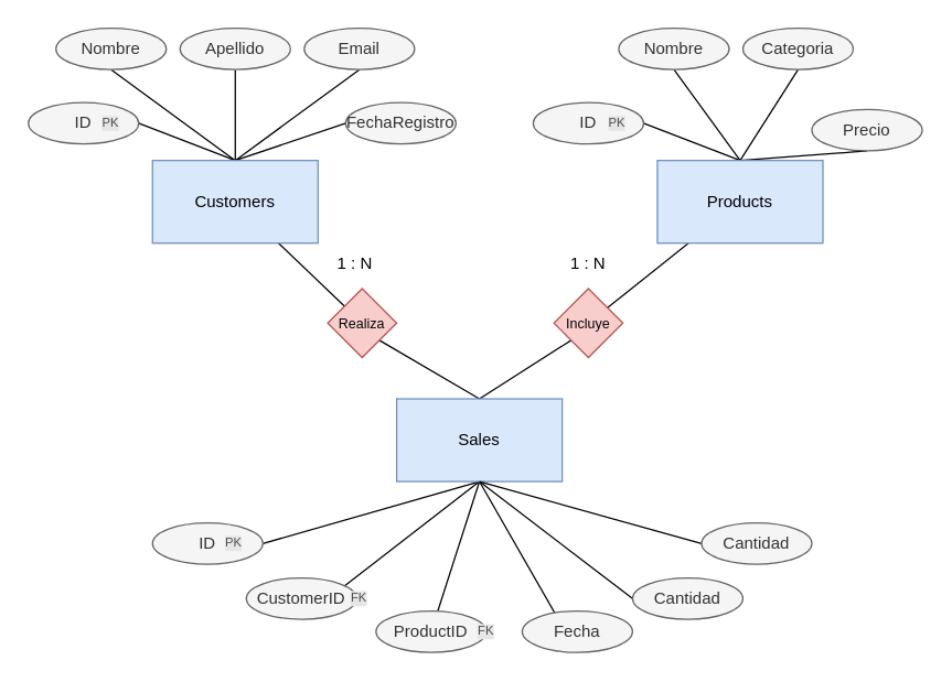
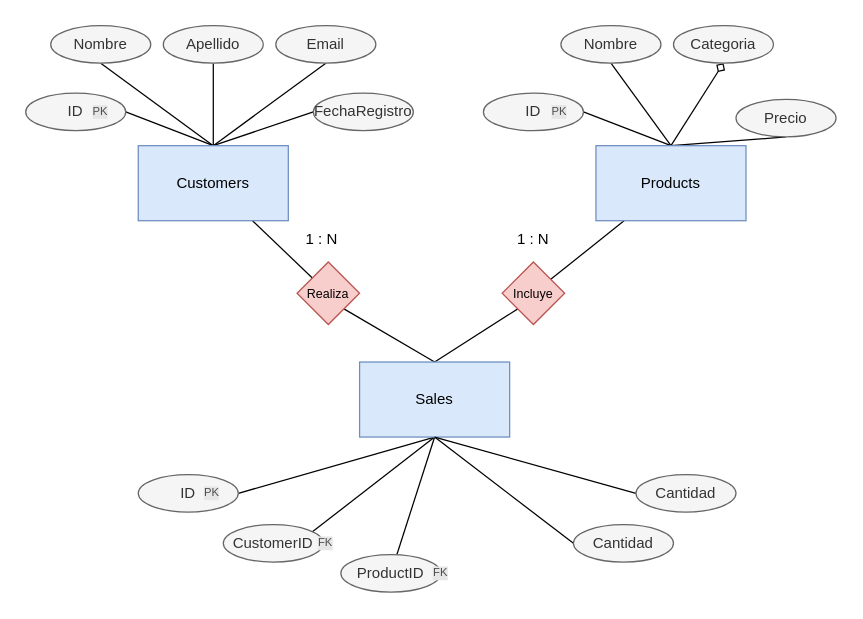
  <mxCell id="0" />
  <mxCell id="1" parent="0" />
  <mxCell id="2" style="rounded=0;orthogonalLoop=1;jettySize=auto;html=1;exitX=0.5;exitY=0;exitDx=0;exitDy=0;entryX=0.5;entryY=1;entryDx=0;entryDy=0;endArrow=none;endFill=0;" parent="1" source="8" target="9" edge="1"><mxGeometry relative="1" as="geometry" /></mxCell>
  <mxCell id="3" style="rounded=0;orthogonalLoop=1;jettySize=auto;html=1;exitX=0.5;exitY=0;exitDx=0;exitDy=0;entryX=0.5;entryY=1;entryDx=0;entryDy=0;endArrow=none;endFill=0;" parent="1" source="8" target="10" edge="1"><mxGeometry relative="1" as="geometry" /></mxCell>
  <mxCell id="4" style="rounded=0;orthogonalLoop=1;jettySize=auto;html=1;exitX=0.5;exitY=0;exitDx=0;exitDy=0;entryX=0.5;entryY=1;entryDx=0;entryDy=0;endArrow=none;endFill=0;" parent="1" source="8" target="11" edge="1"><mxGeometry relative="1" as="geometry" /></mxCell>
  <mxCell id="5" style="rounded=0;orthogonalLoop=1;jettySize=auto;html=1;exitX=0.5;exitY=0;exitDx=0;exitDy=0;entryX=0;entryY=0.5;entryDx=0;entryDy=0;endArrow=none;endFill=0;" parent="1" source="8" target="13" edge="1"><mxGeometry relative="1" as="geometry" /></mxCell>
  <mxCell id="6" style="rounded=0;orthogonalLoop=1;jettySize=auto;html=1;exitX=0.5;exitY=0;exitDx=0;exitDy=0;entryX=1;entryY=0.5;entryDx=0;entryDy=0;endArrow=none;endFill=0;" parent="1" source="8" target="12" edge="1"><mxGeometry relative="1" as="geometry" /></mxCell>
  <mxCell id="7" value="" style="rounded=0;orthogonalLoop=1;jettySize=auto;html=1;endArrow=none;endFill=0;" parent="1" source="8" target="15" edge="1"><mxGeometry relative="1" as="geometry" /></mxCell>
  <mxCell id="8" value="Customers" style="rounded=0;whiteSpace=wrap;html=1;fillColor=#dae8fc;strokeColor=#6c8ebf;" parent="1" vertex="1"><mxGeometry x="110" y="116" width="120" height="60" as="geometry" /></mxCell>
  <mxCell id="9" value="Nombre" style="ellipse;whiteSpace=wrap;html=1;fillColor=#f5f5f5;fontColor=#333333;strokeColor=#666666;" parent="1" vertex="1"><mxGeometry x="40" y="20" width="80" height="30" as="geometry" /></mxCell>
  <mxCell id="10" value="Apellido" style="ellipse;whiteSpace=wrap;html=1;fillColor=#f5f5f5;fontColor=#333333;strokeColor=#666666;" parent="1" vertex="1"><mxGeometry x="130" y="20" width="80" height="30" as="geometry" /></mxCell>
  <mxCell id="11" value="Email" style="ellipse;whiteSpace=wrap;html=1;fillColor=#f5f5f5;fontColor=#333333;strokeColor=#666666;" parent="1" vertex="1"><mxGeometry x="220" y="20" width="80" height="30" as="geometry" /></mxCell>
  <mxCell id="12" value="ID" style="ellipse;whiteSpace=wrap;html=1;fillColor=#f5f5f5;fontColor=#333333;strokeColor=#666666;" parent="1" vertex="1"><mxGeometry x="20" y="74" width="80" height="30" as="geometry" /></mxCell>
  <mxCell id="13" value="FechaRegistro" style="ellipse;whiteSpace=wrap;html=1;fillColor=#f5f5f5;fontColor=#333333;strokeColor=#666666;" parent="1" vertex="1"><mxGeometry x="250" y="74" width="80" height="30" as="geometry" /></mxCell>
  <mxCell id="14" style="rounded=0;orthogonalLoop=1;jettySize=auto;html=1;exitX=1;exitY=1;exitDx=0;exitDy=0;entryX=0.5;entryY=0;entryDx=0;entryDy=0;endArrow=none;endFill=0;" parent="1" source="15" target="33" edge="1"><mxGeometry relative="1" as="geometry" /></mxCell>
  <mxCell id="15" value="Realiza" style="rhombus;whiteSpace=wrap;html=1;fillColor=#f8cecc;strokeColor=#b85450;fontSize=10;" parent="1" vertex="1"><mxGeometry x="237" y="209" width="50" height="50" as="geometry" /></mxCell>
  <mxCell id="16" style="rounded=0;orthogonalLoop=1;jettySize=auto;html=1;exitX=0.5;exitY=0;exitDx=0;exitDy=0;entryX=0.5;entryY=1;entryDx=0;entryDy=0;endArrow=none;endFill=0;" parent="1" source="21" target="22" edge="1"><mxGeometry relative="1" as="geometry" /></mxCell>
- <mxCell id="17" style="rounded=0;orthogonalLoop=1;jettySize=auto;html=1;exitX=0.5;exitY=0;exitDx=0;exitDy=0;entryX=0.5;entryY=1;entryDx=0;entryDy=0;endArrow=none;endFill=0;" parent="1" source="21" target="23" edge="1"><mxGeometry relative="1" as="geometry" /></mxCell>
+ <mxCell id="17" style="rounded=0;orthogonalLoop=1;jettySize=auto;html=1;exitX=0.5;exitY=0;exitDx=0;exitDy=0;entryX=0.5;entryY=1;entryDx=0;entryDy=0;endArrow=diamond;endFill=0;" parent="1" source="21" target="23" edge="1"><mxGeometry relative="1" as="geometry" /></mxCell>
  <mxCell id="18" style="rounded=0;orthogonalLoop=1;jettySize=auto;html=1;exitX=0.5;exitY=0;exitDx=0;exitDy=0;entryX=0.5;entryY=1;entryDx=0;entryDy=0;endArrow=none;endFill=0;" parent="1" source="21" target="24" edge="1"><mxGeometry relative="1" as="geometry" /></mxCell>
  <mxCell id="19" style="rounded=0;orthogonalLoop=1;jettySize=auto;html=1;exitX=0.5;exitY=0;exitDx=0;exitDy=0;entryX=1;entryY=0.5;entryDx=0;entryDy=0;endArrow=none;endFill=0;" parent="1" source="21" target="25" edge="1"><mxGeometry relative="1" as="geometry" /></mxCell>
  <mxCell id="20" value="" style="rounded=0;orthogonalLoop=1;jettySize=auto;html=1;endArrow=none;endFill=0;" parent="1" source="21" target="27" edge="1"><mxGeometry relative="1" as="geometry" /></mxCell>
  <mxCell id="21" value="Products" style="rounded=0;whiteSpace=wrap;html=1;fillColor=#dae8fc;strokeColor=#6c8ebf;" parent="1" vertex="1"><mxGeometry x="476" y="116" width="120" height="60" as="geometry" /></mxCell>
  <mxCell id="22" value="Nombre" style="ellipse;whiteSpace=wrap;html=1;fillColor=#f5f5f5;fontColor=#333333;strokeColor=#666666;" parent="1" vertex="1"><mxGeometry x="448" y="20" width="80" height="30" as="geometry" /></mxCell>
  <mxCell id="23" value="Categoria" style="ellipse;whiteSpace=wrap;html=1;fillColor=#f5f5f5;fontColor=#333333;strokeColor=#666666;" parent="1" vertex="1"><mxGeometry x="538" y="20" width="80" height="30" as="geometry" /></mxCell>
  <mxCell id="24" value="Precio" style="ellipse;whiteSpace=wrap;html=1;fillColor=#f5f5f5;fontColor=#333333;strokeColor=#666666;" parent="1" vertex="1"><mxGeometry x="588" y="79" width="80" height="30" as="geometry" /></mxCell>
  <mxCell id="25" value="ID" style="ellipse;whiteSpace=wrap;html=1;fillColor=#f5f5f5;fontColor=#333333;strokeColor=#666666;" parent="1" vertex="1"><mxGeometry x="386" y="74" width="80" height="30" as="geometry" /></mxCell>
  <mxCell id="26" style="rounded=0;orthogonalLoop=1;jettySize=auto;html=1;exitX=0;exitY=1;exitDx=0;exitDy=0;endArrow=none;endFill=0;entryX=0.5;entryY=0;entryDx=0;entryDy=0;" parent="1" source="27" target="33" edge="1"><mxGeometry relative="1" as="geometry" /></mxCell>
  <mxCell id="27" value="Incluye" style="rhombus;whiteSpace=wrap;html=1;fillColor=#f8cecc;strokeColor=#b85450;fontSize=10;" parent="1" vertex="1"><mxGeometry x="401" y="209" width="50" height="50" as="geometry" /></mxCell>
  <mxCell id="28" style="rounded=0;orthogonalLoop=1;jettySize=auto;html=1;exitX=0.5;exitY=1;exitDx=0;exitDy=0;entryX=0.5;entryY=1;entryDx=0;entryDy=0;endArrow=none;endFill=0;" parent="1" source="33" target="34" edge="1"><mxGeometry relative="1" as="geometry"><mxPoint x="347" y="539" as="sourcePoint" /></mxGeometry></mxCell>
  <mxCell id="29" style="rounded=0;orthogonalLoop=1;jettySize=auto;html=1;endArrow=none;endFill=0;exitX=0.5;exitY=1;exitDx=0;exitDy=0;" parent="1" source="33" target="35" edge="1"><mxGeometry relative="1" as="geometry"><mxPoint x="347" y="539" as="sourcePoint" /></mxGeometry></mxCell>
- <mxCell id="30" style="rounded=0;orthogonalLoop=1;jettySize=auto;html=1;exitX=0.5;exitY=1;exitDx=0;exitDy=0;entryX=0.5;entryY=1;entryDx=0;entryDy=0;endArrow=none;endFill=0;" parent="1" source="33" target="36" edge="1"><mxGeometry relative="1" as="geometry"><mxPoint x="347" y="539" as="sourcePoint" /></mxGeometry></mxCell>
  <mxCell id="31" style="rounded=0;orthogonalLoop=1;jettySize=auto;html=1;exitX=0.5;exitY=1;exitDx=0;exitDy=0;entryX=0;entryY=0.5;entryDx=0;entryDy=0;endArrow=none;endFill=0;" parent="1" source="33" target="38" edge="1"><mxGeometry relative="1" as="geometry"><mxPoint x="347" y="539" as="sourcePoint" /></mxGeometry></mxCell>
  <mxCell id="32" style="rounded=0;orthogonalLoop=1;jettySize=auto;html=1;exitX=0.5;exitY=1;exitDx=0;exitDy=0;entryX=1;entryY=0.5;entryDx=0;entryDy=0;endArrow=none;endFill=0;" parent="1" source="33" target="37" edge="1"><mxGeometry relative="1" as="geometry"><mxPoint x="347" y="539" as="sourcePoint" /></mxGeometry></mxCell>
  <mxCell id="33" value="Sales" style="rounded=0;whiteSpace=wrap;html=1;fillColor=#dae8fc;strokeColor=#6c8ebf;" parent="1" vertex="1"><mxGeometry x="287" y="289" width="120" height="60" as="geometry" /></mxCell>
  <mxCell id="34" value="CustomerID" style="ellipse;whiteSpace=wrap;html=1;fillColor=#f5f5f5;fontColor=#333333;strokeColor=#666666;" parent="1" vertex="1"><mxGeometry x="178" y="419" width="80" height="30" as="geometry" /></mxCell>
  <mxCell id="35" value="ProductID" style="ellipse;whiteSpace=wrap;html=1;fillColor=#f5f5f5;fontColor=#333333;strokeColor=#666666;" parent="1" vertex="1"><mxGeometry x="272" y="443" width="80" height="30" as="geometry" /></mxCell>
- <mxCell id="36" value="Fecha" style="ellipse;whiteSpace=wrap;html=1;fillColor=#f5f5f5;fontColor=#333333;strokeColor=#666666;" parent="1" vertex="1"><mxGeometry x="378" y="443" width="80" height="30" as="geometry" /></mxCell>
  <mxCell id="37" value="ID" style="ellipse;whiteSpace=wrap;html=1;fillColor=#f5f5f5;fontColor=#333333;strokeColor=#666666;" parent="1" vertex="1"><mxGeometry x="110" y="379" width="80" height="30" as="geometry" /></mxCell>
  <mxCell id="38" value="Cantidad" style="ellipse;whiteSpace=wrap;html=1;fillColor=#f5f5f5;fontColor=#333333;strokeColor=#666666;" parent="1" vertex="1"><mxGeometry x="458" y="419" width="80" height="30" as="geometry" /></mxCell>
  <mxCell id="39" style="rounded=0;orthogonalLoop=1;jettySize=auto;html=1;exitX=0;exitY=0.5;exitDx=0;exitDy=0;entryX=0.5;entryY=1;entryDx=0;entryDy=0;endArrow=none;endFill=0;" parent="1" source="40" target="33" edge="1"><mxGeometry relative="1" as="geometry" /></mxCell>
  <mxCell id="40" value="Cantidad" style="ellipse;whiteSpace=wrap;html=1;fillColor=#f5f5f5;fontColor=#333333;strokeColor=#666666;" parent="1" vertex="1"><mxGeometry x="508" y="379" width="80" height="30" as="geometry" /></mxCell>
  <mxCell id="41" value="1 : N" style="text;html=1;align=center;verticalAlign=middle;whiteSpace=wrap;rounded=0;" vertex="1" parent="1"><mxGeometry x="227" y="176" width="60" height="30" as="geometry" /></mxCell>
  <mxCell id="42" value="1 : N" style="text;html=1;align=center;verticalAlign=middle;whiteSpace=wrap;rounded=0;" vertex="1" parent="1"><mxGeometry x="396" y="176" width="60" height="30" as="geometry" /></mxCell>
  <mxCell id="43" value="PK" style="text;html=1;align=center;verticalAlign=middle;whiteSpace=wrap;rounded=0;fontSize=9;labelBackgroundColor=#E6E6E6;fontColor=#4D4D4D;" vertex="1" parent="1"><mxGeometry x="71" y="82" width="18" height="14" as="geometry" /></mxCell>
  <mxCell id="44" value="PK" style="text;html=1;align=center;verticalAlign=middle;whiteSpace=wrap;rounded=0;fontSize=9;labelBackgroundColor=#E6E6E6;fontColor=#4D4D4D;" vertex="1" parent="1"><mxGeometry x="438" y="82" width="18" height="14" as="geometry" /></mxCell>
  <mxCell id="45" value="PK" style="text;html=1;align=center;verticalAlign=middle;whiteSpace=wrap;rounded=0;fontSize=9;labelBackgroundColor=#E6E6E6;fontColor=#4D4D4D;" vertex="1" parent="1"><mxGeometry x="160" y="387" width="18" height="14" as="geometry" /></mxCell>
  <mxCell id="46" value="FK" style="text;html=1;align=center;verticalAlign=middle;whiteSpace=wrap;rounded=0;fontSize=9;labelBackgroundColor=#E6E6E6;fontColor=#4D4D4D;" vertex="1" parent="1"><mxGeometry x="251" y="427" width="18" height="14" as="geometry" /></mxCell>
  <mxCell id="47" value="FK" style="text;html=1;align=center;verticalAlign=middle;whiteSpace=wrap;rounded=0;fontSize=9;labelBackgroundColor=#E6E6E6;fontColor=#4D4D4D;" vertex="1" parent="1"><mxGeometry x="343" y="451" width="18" height="14" as="geometry" /></mxCell>
